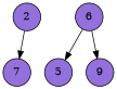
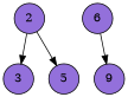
  digraph {
    node [color=black fillcolor="#9370DB" shape=circle style=filled]
    edge [color=black]
    2
-   3 [label=7]
+   3
    6
    5
    n5 [label=9]
    2 -> 3
-   6 -> 5
+   2 -> 5
    6 -> n5
  }
